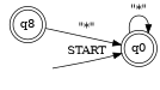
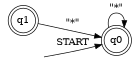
  digraph {
    rankdir=LR
    node [margin=0 shape=doublecircle]
    q0
-   q1 [label=q8]
+   q1
    start0 [shape=none style=invis margin=""]
    q0 -> q0 [label="\"*\""]
    q1 -> q0 [label="\"*\""]
    start0 -> q0 [label=START]
  }
